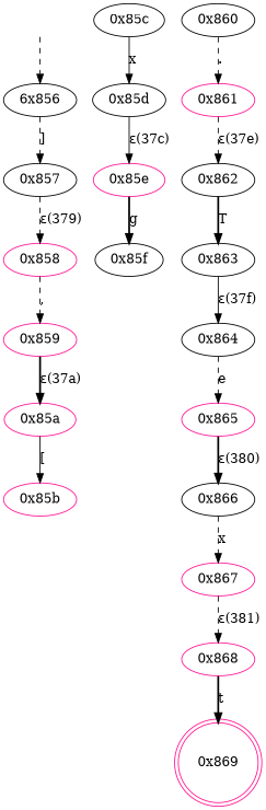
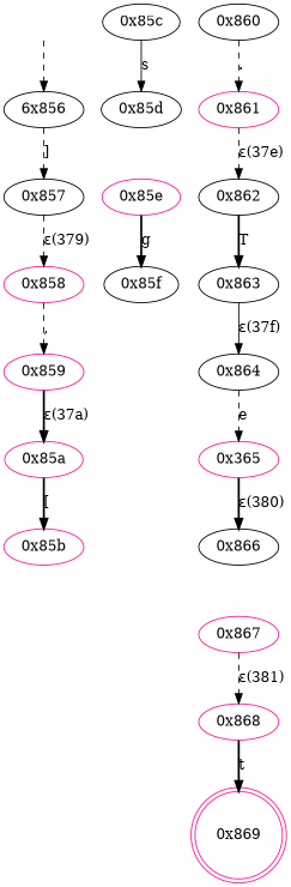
  digraph {
    node [color=black]
    edge [style=dashed]
    fake [style=invisible color=""]
    n2 [label="6x856" root=true]
    "0x857"
    "0x858" [color=deeppink]
    "0x859" [color=deeppink]
    "0x85a" [color=deeppink]
    "0x85b" [color=deeppink]
    "0x85c"
    "0x85d"
    "0x85e" [color=deeppink]
    "0x85f"
    "0x861" [color=deeppink]
    "0x860"
    "0x862"
    "0x863"
    "0x864"
-   "0x865" [color=deeppink]
+   "0x865" [color=deeppink label="0x365"]
    "0x866"
    "0x867" [color=deeppink]
    "0x868" [color=deeppink]
    "0x869" [color=deeppink shape=doublecircle]
    fake -> n2
    n2 -> "0x857" [label="]"]
    "0x857" -> "0x858" [label="ε(379)"]
    "0x858" -> "0x859" [label=","]
    "0x859" -> "0x85a" [label="ε(37a)" style=bold]
-   "0x85a" -> "0x85b" [label="[" style=solid]
-   "0x85c" -> "0x85d" [label=x style=solid]
-   "0x85d" -> "0x85e" [label="ε(37c)" style=solid]
+   "0x85a" -> "0x85b" [label="[" style=bold]
+   "0x85c" -> "0x85d" [label=s style=solid]
    "0x85e" -> "0x85f" [label=g style=bold]
    "0x861" -> "0x862" [label="ε(37e)"]
    "0x860" -> "0x861" [label="."]
    "0x862" -> "0x863" [label=T style=bold]
    "0x863" -> "0x864" [label="ε(37f)" style=solid]
    "0x864" -> "0x865" [label=e]
    "0x865" -> "0x866" [label="ε(380)" style=bold]
-   "0x866" -> "0x867" [label=x]
    "0x867" -> "0x868" [label="ε(381)"]
    "0x868" -> "0x869" [label=t style=bold]
  }
